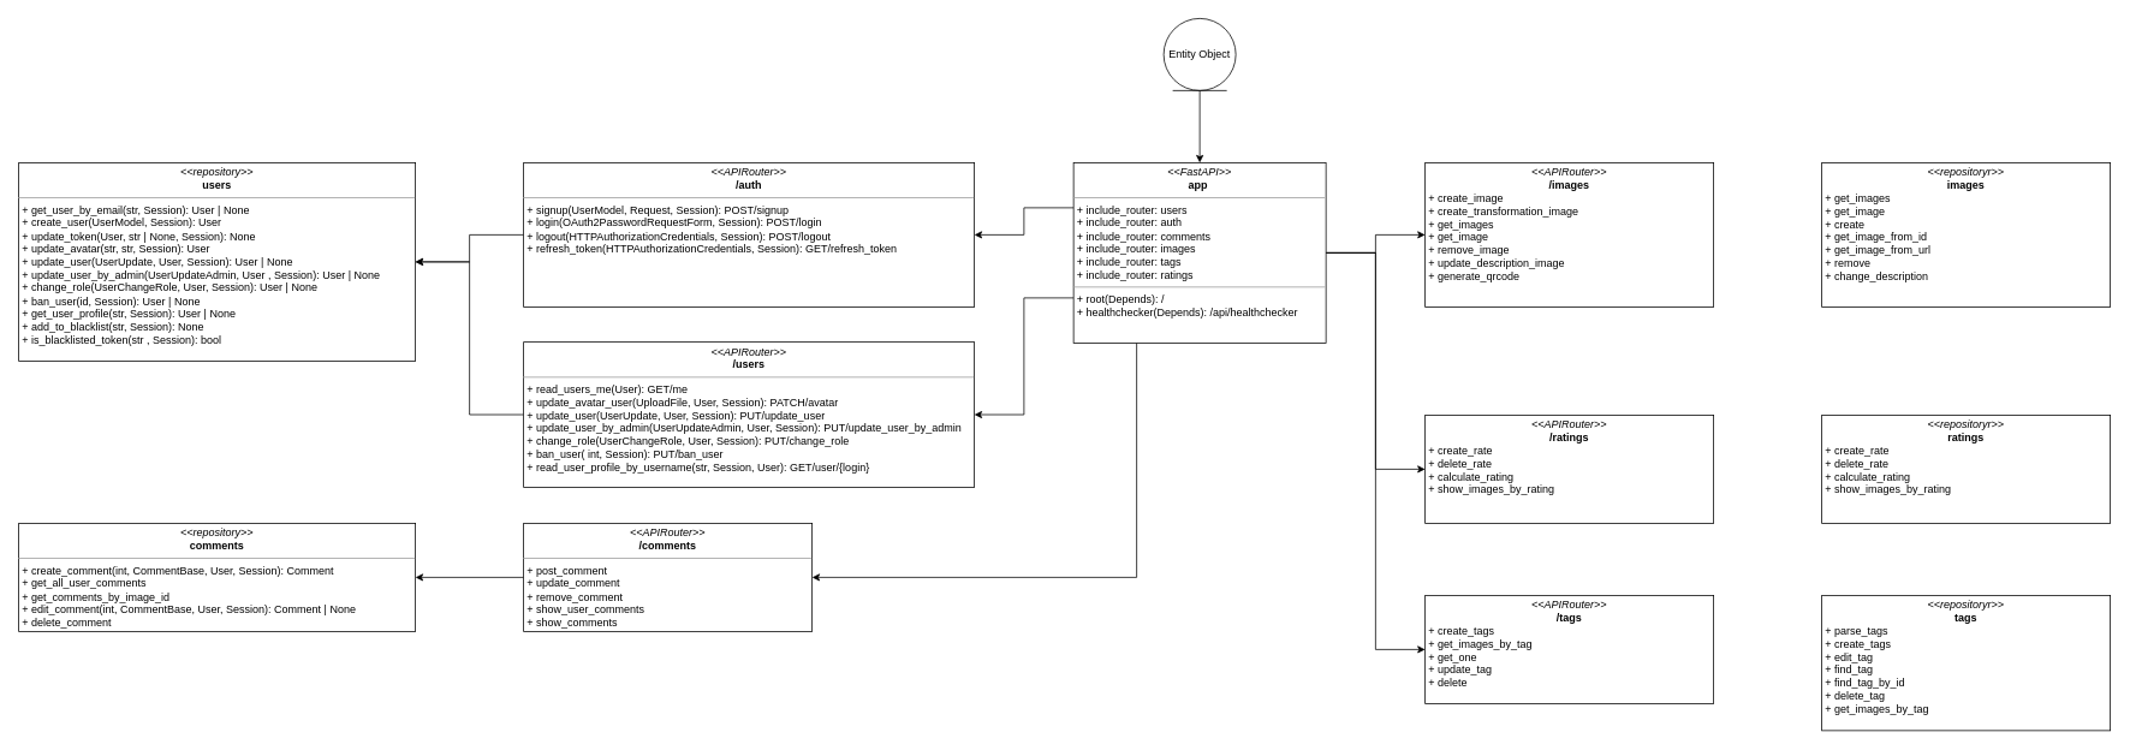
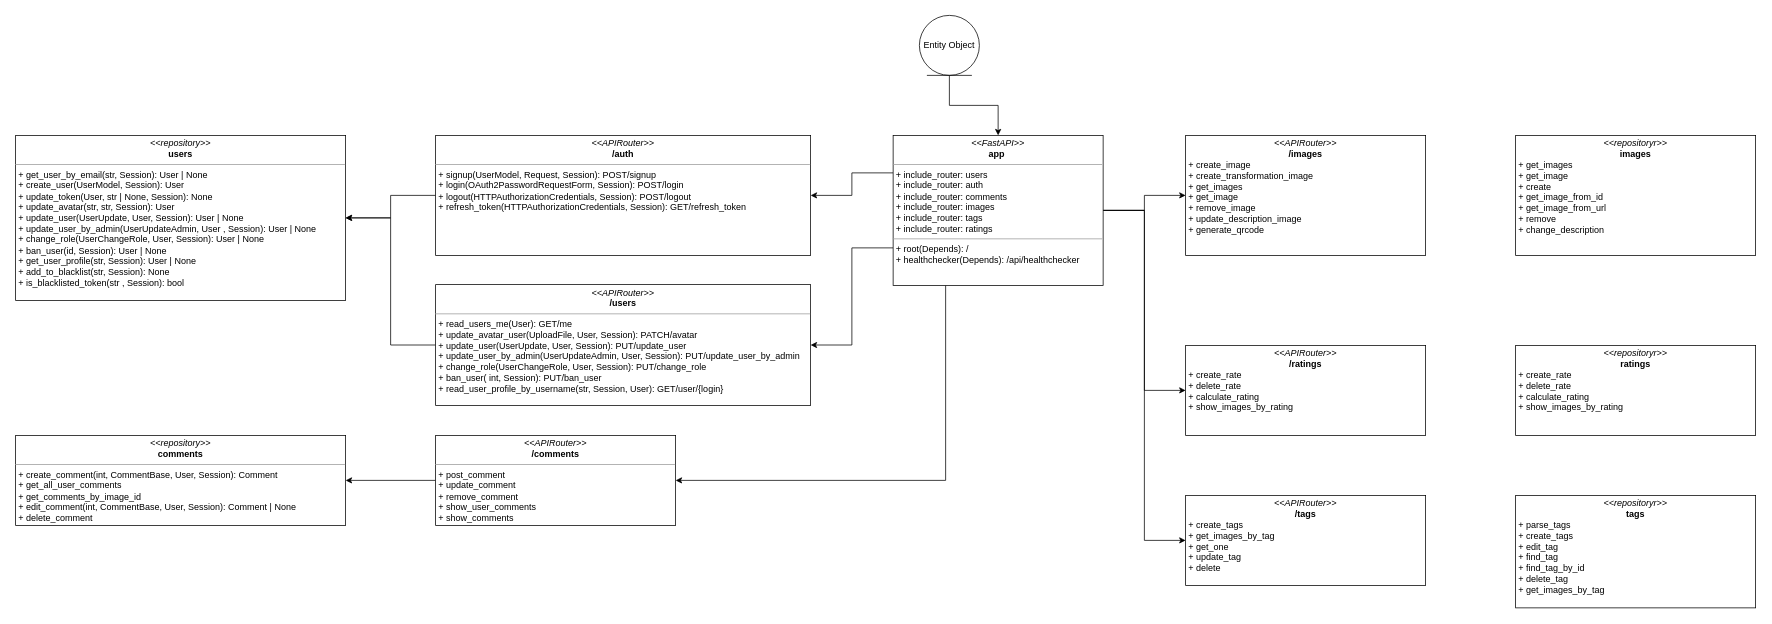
  <mxCell id="0" />
  <mxCell id="1" parent="0" />
  <mxCell id="2" style="edgeStyle=orthogonalEdgeStyle;rounded=0;orthogonalLoop=1;jettySize=auto;html=1;exitX=0.25;exitY=1;exitDx=0;exitDy=0;entryX=1;entryY=0.5;entryDx=0;entryDy=0;" parent="1" source="8" target="16" edge="1"><mxGeometry relative="1" as="geometry" /></mxCell>
  <mxCell id="3" style="edgeStyle=orthogonalEdgeStyle;rounded=0;orthogonalLoop=1;jettySize=auto;html=1;exitX=0;exitY=0.75;exitDx=0;exitDy=0;entryX=1;entryY=0.5;entryDx=0;entryDy=0;" parent="1" source="8" target="10" edge="1"><mxGeometry relative="1" as="geometry" /></mxCell>
  <mxCell id="4" style="edgeStyle=orthogonalEdgeStyle;rounded=0;orthogonalLoop=1;jettySize=auto;html=1;exitX=0;exitY=0.25;exitDx=0;exitDy=0;" parent="1" source="8" target="14" edge="1"><mxGeometry relative="1" as="geometry" /></mxCell>
  <mxCell id="5" style="edgeStyle=orthogonalEdgeStyle;rounded=0;orthogonalLoop=1;jettySize=auto;html=1;exitX=1;exitY=0.5;exitDx=0;exitDy=0;" edge="1" parent="1" source="8" target="19"><mxGeometry relative="1" as="geometry"><mxPoint x="1525" y="420" as="sourcePoint" /></mxGeometry></mxCell>
  <mxCell id="6" style="edgeStyle=orthogonalEdgeStyle;rounded=0;orthogonalLoop=1;jettySize=auto;html=1;entryX=0;entryY=0.5;entryDx=0;entryDy=0;" edge="1" parent="1" source="8" target="20"><mxGeometry relative="1" as="geometry" /></mxCell>
  <mxCell id="7" style="edgeStyle=orthogonalEdgeStyle;rounded=0;orthogonalLoop=1;jettySize=auto;html=1;entryX=0;entryY=0.5;entryDx=0;entryDy=0;" edge="1" parent="1" source="8" target="21"><mxGeometry relative="1" as="geometry" /></mxCell>
  <mxCell id="8" value="&lt;p style=&quot;margin:0px;margin-top:4px;text-align:center;&quot;&gt;&lt;i&gt;&amp;lt;&amp;lt;FastAPI&amp;gt;&amp;gt;&lt;/i&gt;&lt;br&gt;&lt;b&gt;app&amp;nbsp;&lt;/b&gt;&lt;br&gt;&lt;/p&gt;&lt;hr size=&quot;1&quot;&gt;&lt;p style=&quot;margin:0px;margin-left:4px;&quot;&gt;+ include_router: users&lt;br&gt;+ include_router: auth&lt;/p&gt;&lt;p style=&quot;margin:0px;margin-left:4px;&quot;&gt;+ include_router: comments&lt;br&gt;&lt;/p&gt;&lt;p style=&quot;margin:0px;margin-left:4px;&quot;&gt;+ include_router: images&lt;br&gt;&lt;/p&gt;&lt;p style=&quot;margin:0px;margin-left:4px;&quot;&gt;+ include_router: tags&lt;br&gt;&lt;/p&gt;&lt;p style=&quot;margin:0px;margin-left:4px;&quot;&gt;+ include_router:&amp;nbsp;ratings&lt;br&gt;&lt;/p&gt;&lt;hr size=&quot;1&quot;&gt;&lt;p style=&quot;margin:0px;margin-left:4px;&quot;&gt;+ root(Depends): /&lt;br&gt;+ healthchecker(Depends): /api/healthchecker&lt;/p&gt;" style="verticalAlign=top;align=left;overflow=fill;fontSize=12;fontFamily=Helvetica;html=1;rounded=0;shadow=0;comic=0;labelBackgroundColor=none;strokeWidth=1" parent="1" vertex="1"><mxGeometry x="1190" y="180" width="280" height="200" as="geometry" /></mxCell>
  <mxCell id="9" style="edgeStyle=orthogonalEdgeStyle;rounded=0;orthogonalLoop=1;jettySize=auto;html=1;exitX=0;exitY=0.5;exitDx=0;exitDy=0;entryX=1;entryY=0.5;entryDx=0;entryDy=0;" edge="1" parent="1" source="10" target="18"><mxGeometry relative="1" as="geometry" /></mxCell>
  <mxCell id="10" value="&lt;p style=&quot;margin:0px;margin-top:4px;text-align:center;&quot;&gt;&lt;i&gt;&amp;lt;&amp;lt;APIRouter&amp;gt;&amp;gt;&lt;/i&gt;&lt;br&gt;&lt;b&gt;/users&lt;/b&gt;&lt;/p&gt;&lt;hr size=&quot;1&quot;&gt;&lt;p style=&quot;margin:0px;margin-left:4px;&quot;&gt;&lt;/p&gt;&lt;p style=&quot;margin:0px;margin-left:4px;&quot;&gt;+ read_users_me(User): GET/me&lt;br&gt;+ update_avatar_user&lt;span style=&quot;background-color: initial;&quot;&gt;(UploadFile, User, Session): PATCH/avatar&lt;/span&gt;&lt;/p&gt;&lt;p style=&quot;margin:0px;margin-left:4px;&quot;&gt;+ update_user(UserUpdate,&amp;nbsp;User,&amp;nbsp;Session): PUT/update_user&lt;br&gt;&lt;/p&gt;&lt;p style=&quot;margin:0px;margin-left:4px;&quot;&gt;+&amp;nbsp;update_user_by_admin(UserUpdateAdmin, User, Session): PUT/update_user_by_admin&lt;/p&gt;&lt;p style=&quot;margin:0px;margin-left:4px;&quot;&gt;+&amp;nbsp;change_role(UserChangeRole,&amp;nbsp;User, Session): PUT/change_role&lt;/p&gt;&lt;p style=&quot;margin:0px;margin-left:4px;&quot;&gt;+&amp;nbsp;ban_user( int, Session): PUT/ban_user&lt;br&gt;+ read_user_profile_by_username(str,&amp;nbsp;Session, User): GET/user/{login}&lt;/p&gt;&lt;p style=&quot;margin:0px;margin-left:4px;&quot;&gt;&lt;br&gt;&lt;/p&gt;" style="verticalAlign=top;align=left;overflow=fill;fontSize=12;fontFamily=Helvetica;html=1;rounded=0;shadow=0;comic=0;labelBackgroundColor=none;strokeWidth=1" parent="1" vertex="1"><mxGeometry x="580" y="379" width="500" height="161" as="geometry" /></mxCell>
  <mxCell id="11" value="" style="edgeStyle=orthogonalEdgeStyle;rounded=0;orthogonalLoop=1;jettySize=auto;html=1;" edge="1" parent="1" source="12" target="8"><mxGeometry relative="1" as="geometry" /></mxCell>
- <mxCell id="12" value="Entity Object" style="ellipse;shape=umlEntity;whiteSpace=wrap;html=1;" parent="1" vertex="1"><mxGeometry x="1290" y="20" width="80" height="80" as="geometry" /></mxCell>
+ <mxCell id="12" value="Entity Object" style="ellipse;shape=umlEntity;whiteSpace=wrap;html=1;" parent="1" vertex="1"><mxGeometry x="1225" y="20" width="80" height="80" as="geometry" /></mxCell>
  <mxCell id="13" style="edgeStyle=orthogonalEdgeStyle;rounded=0;orthogonalLoop=1;jettySize=auto;html=1;" edge="1" parent="1" source="14" target="18"><mxGeometry relative="1" as="geometry" /></mxCell>
  <mxCell id="14" value="&lt;p style=&quot;margin:0px;margin-top:4px;text-align:center;&quot;&gt;&lt;i&gt;&amp;lt;&amp;lt;APIRouter&amp;gt;&amp;gt;&lt;/i&gt;&lt;br&gt;&lt;span style=&quot;text-align: left;&quot;&gt;&lt;b&gt;/auth&lt;/b&gt;&lt;/span&gt;&lt;br&gt;&lt;/p&gt;&lt;hr size=&quot;1&quot;&gt;&lt;p style=&quot;margin:0px;margin-left:4px;&quot;&gt;&lt;/p&gt;&lt;p style=&quot;margin:0px;margin-left:4px;&quot;&gt;+ signup(UserModel, Request, Session): POST/signup&lt;br&gt;+ login(OAuth2PasswordRequestForm, Session):&amp;nbsp;POST/login&lt;/p&gt;&lt;p style=&quot;margin:0px;margin-left:4px;&quot;&gt;+ logout(HTTPAuthorizationCredentials, Session): POST/logout&lt;br&gt;&lt;/p&gt;&lt;p style=&quot;margin:0px;margin-left:4px;&quot;&gt;+&amp;nbsp;refresh_token(HTTPAuthorizationCredentials, Session): GET/refresh_token&lt;/p&gt;" style="verticalAlign=top;align=left;overflow=fill;fontSize=12;fontFamily=Helvetica;html=1;rounded=0;shadow=0;comic=0;labelBackgroundColor=none;strokeWidth=1" parent="1" vertex="1"><mxGeometry x="580" y="180" width="500" height="160" as="geometry" /></mxCell>
  <mxCell id="15" style="edgeStyle=orthogonalEdgeStyle;rounded=0;orthogonalLoop=1;jettySize=auto;html=1;exitX=0;exitY=0.5;exitDx=0;exitDy=0;" parent="1" source="16" target="17" edge="1"><mxGeometry relative="1" as="geometry" /></mxCell>
  <mxCell id="16" value="&lt;p style=&quot;margin:0px;margin-top:4px;text-align:center;&quot;&gt;&lt;i&gt;&amp;lt;&amp;lt;APIRouter&amp;gt;&amp;gt;&lt;/i&gt;&lt;br&gt;&lt;span style=&quot;text-align: left;&quot;&gt;&lt;b&gt;/comments&lt;/b&gt;&lt;/span&gt;&lt;br&gt;&lt;/p&gt;&lt;hr size=&quot;1&quot;&gt;&lt;p style=&quot;margin:0px;margin-left:4px;&quot;&gt;&lt;/p&gt;&lt;p style=&quot;margin:0px;margin-left:4px;&quot;&gt;+&amp;nbsp;post_comment&lt;br&gt;+&amp;nbsp;update_comment&lt;/p&gt;&lt;p style=&quot;margin:0px;margin-left:4px;&quot;&gt;+&amp;nbsp;remove_comment&lt;/p&gt;&lt;p style=&quot;margin:0px;margin-left:4px;&quot;&gt;+&amp;nbsp;show_user_comments&lt;/p&gt;&lt;p style=&quot;margin:0px;margin-left:4px;&quot;&gt;+ show_comments&lt;br&gt;&lt;/p&gt;" style="verticalAlign=top;align=left;overflow=fill;fontSize=12;fontFamily=Helvetica;html=1;rounded=0;shadow=0;comic=0;labelBackgroundColor=none;strokeWidth=1" parent="1" vertex="1"><mxGeometry x="580" y="580" width="320" height="120" as="geometry" /></mxCell>
  <mxCell id="17" value="&lt;p style=&quot;margin:0px;margin-top:4px;text-align:center;&quot;&gt;&lt;i&gt;&amp;lt;&amp;lt;repository&amp;gt;&amp;gt;&lt;/i&gt;&lt;br&gt;&lt;span style=&quot;text-align: left;&quot;&gt;&lt;b&gt;comments&lt;/b&gt;&lt;/span&gt;&lt;br&gt;&lt;/p&gt;&lt;hr size=&quot;1&quot;&gt;&lt;p style=&quot;margin:0px;margin-left:4px;&quot;&gt;&lt;/p&gt;&lt;p style=&quot;margin:0px;margin-left:4px;&quot;&gt;+ create_comment(int, CommentBase, User, Session):&amp;nbsp;Comment&lt;/p&gt;&lt;p style=&quot;margin:0px;margin-left:4px;&quot;&gt;+&amp;nbsp;get_all_user_comments&lt;/p&gt;&lt;p style=&quot;margin:0px;margin-left:4px;&quot;&gt;+ get_comments_by_image_id&lt;br&gt;+ edit_comment(int, CommentBase, User, Session): Comment | None&lt;/p&gt;&lt;p style=&quot;margin:0px;margin-left:4px;&quot;&gt;+ delete_comment&lt;br&gt;&lt;/p&gt;" style="verticalAlign=top;align=left;overflow=fill;fontSize=12;fontFamily=Helvetica;html=1;rounded=0;shadow=0;comic=0;labelBackgroundColor=none;strokeWidth=1" parent="1" vertex="1"><mxGeometry x="20" y="580" width="440" height="120" as="geometry" /></mxCell>
  <mxCell id="18" value="&lt;p style=&quot;margin:0px;margin-top:4px;text-align:center;&quot;&gt;&lt;i&gt;&amp;lt;&amp;lt;repository&amp;gt;&amp;gt;&lt;/i&gt;&lt;br&gt;&lt;span style=&quot;text-align: left;&quot;&gt;&lt;b&gt;users&lt;/b&gt;&lt;/span&gt;&lt;br&gt;&lt;/p&gt;&lt;hr size=&quot;1&quot;&gt;&lt;p style=&quot;margin:0px;margin-left:4px;&quot;&gt;&lt;/p&gt;&lt;p style=&quot;margin:0px;margin-left:4px;&quot;&gt;+ get_user_by_email(str, Session):&amp;nbsp;User&amp;nbsp;| None&lt;/p&gt;&lt;p style=&quot;margin:0px;margin-left:4px;&quot;&gt;+&amp;nbsp;create_user(UserModel, Session): User&lt;/p&gt;&lt;p style=&quot;margin:0px;margin-left:4px;&quot;&gt;+ update_token(User, str | None, Session): None&lt;br&gt;+ update_avatar(str, str, Session): User&lt;/p&gt;&lt;p style=&quot;margin:0px;margin-left:4px;&quot;&gt;+ update_user(UserUpdate, User, Session): User | None&lt;br&gt;&lt;/p&gt;&lt;p style=&quot;margin:0px;margin-left:4px;&quot;&gt;+&amp;nbsp;update_user_by_admin(UserUpdateAdmin, User , Session): User | None&lt;/p&gt;&lt;p style=&quot;margin:0px;margin-left:4px;&quot;&gt;+ change_role(UserChangeRole, User, Session): User | None&lt;/p&gt;&lt;p style=&quot;margin:0px;margin-left:4px;&quot;&gt;+&amp;nbsp;ban_user(id, Session): User | None&lt;/p&gt;&lt;p style=&quot;margin:0px;margin-left:4px;&quot;&gt;+&amp;nbsp;get_user_profile(str, Session): User | None&lt;/p&gt;&lt;p style=&quot;margin:0px;margin-left:4px;&quot;&gt;+&amp;nbsp;add_to_blacklist(str, Session): None&lt;/p&gt;&lt;p style=&quot;margin:0px;margin-left:4px;&quot;&gt;+&amp;nbsp;is_blacklisted_token(str , Session): bool&lt;/p&gt;" style="verticalAlign=top;align=left;overflow=fill;fontSize=12;fontFamily=Helvetica;html=1;rounded=0;shadow=0;comic=0;labelBackgroundColor=none;strokeWidth=1" vertex="1" parent="1"><mxGeometry x="20" y="180" width="440" height="220" as="geometry" /></mxCell>
  <mxCell id="19" value="&lt;p style=&quot;margin:0px;margin-top:4px;text-align:center;&quot;&gt;&lt;i&gt;&amp;lt;&amp;lt;APIRouter&amp;gt;&amp;gt;&lt;/i&gt;&lt;br&gt;&lt;/p&gt;&lt;b&gt;&lt;div style=&quot;text-align: center;&quot;&gt;&lt;b style=&quot;background-color: initial;&quot;&gt;/images&lt;/b&gt;&lt;/div&gt;&lt;/b&gt;&lt;p style=&quot;margin:0px;margin-left:4px;&quot;&gt;&lt;/p&gt;&lt;p style=&quot;margin:0px;margin-left:4px;&quot;&gt;+&amp;nbsp;create_image&lt;br&gt;+&amp;nbsp;create_transformation_image&lt;/p&gt;&lt;p style=&quot;margin:0px;margin-left:4px;&quot;&gt;+&amp;nbsp;get_images&lt;/p&gt;&lt;p style=&quot;margin:0px;margin-left:4px;&quot;&gt;+&amp;nbsp;get_image&lt;/p&gt;&lt;p style=&quot;margin:0px;margin-left:4px;&quot;&gt;+&amp;nbsp;remove_image&lt;/p&gt;&lt;p style=&quot;margin:0px;margin-left:4px;&quot;&gt;+&amp;nbsp;update_description_image&lt;/p&gt;&lt;p style=&quot;margin:0px;margin-left:4px;&quot;&gt;+&amp;nbsp;generate_qrcode&lt;/p&gt;" style="verticalAlign=top;align=left;overflow=fill;fontSize=12;fontFamily=Helvetica;html=1;rounded=0;shadow=0;comic=0;labelBackgroundColor=none;strokeWidth=1" vertex="1" parent="1"><mxGeometry x="1580" y="180" width="320" height="160" as="geometry" /></mxCell>
  <mxCell id="20" value="&lt;p style=&quot;margin:0px;margin-top:4px;text-align:center;&quot;&gt;&lt;i&gt;&amp;lt;&amp;lt;APIRouter&amp;gt;&amp;gt;&lt;/i&gt;&lt;br&gt;&lt;/p&gt;&lt;b&gt;&lt;div style=&quot;text-align: center;&quot;&gt;&lt;b style=&quot;background-color: initial;&quot;&gt;/ratings&lt;/b&gt;&lt;/div&gt;&lt;/b&gt;&lt;p style=&quot;margin:0px;margin-left:4px;&quot;&gt;&lt;/p&gt;&lt;p style=&quot;margin:0px;margin-left:4px;&quot;&gt;+&amp;nbsp;create_rate&lt;br&gt;+&amp;nbsp;delete_rate&lt;/p&gt;&lt;p style=&quot;margin:0px;margin-left:4px;&quot;&gt;+&amp;nbsp;calculate_rating&lt;/p&gt;&lt;p style=&quot;margin:0px;margin-left:4px;&quot;&gt;+&amp;nbsp;show_images_by_rating&lt;/p&gt;" style="verticalAlign=top;align=left;overflow=fill;fontSize=12;fontFamily=Helvetica;html=1;rounded=0;shadow=0;comic=0;labelBackgroundColor=none;strokeWidth=1" vertex="1" parent="1"><mxGeometry x="1580" y="460" width="320" height="120" as="geometry" /></mxCell>
  <mxCell id="21" value="&lt;p style=&quot;margin:0px;margin-top:4px;text-align:center;&quot;&gt;&lt;i&gt;&amp;lt;&amp;lt;APIRouter&amp;gt;&amp;gt;&lt;/i&gt;&lt;br&gt;&lt;/p&gt;&lt;b&gt;&lt;div style=&quot;text-align: center;&quot;&gt;&lt;b style=&quot;background-color: initial;&quot;&gt;/tags&lt;/b&gt;&lt;/div&gt;&lt;/b&gt;&lt;p style=&quot;margin:0px;margin-left:4px;&quot;&gt;&lt;/p&gt;&lt;p style=&quot;margin:0px;margin-left:4px;&quot;&gt;+&amp;nbsp;create_tags&lt;br&gt;+&amp;nbsp;get_images_by_tag&lt;/p&gt;&lt;p style=&quot;margin:0px;margin-left:4px;&quot;&gt;+&amp;nbsp;get_one&lt;/p&gt;&lt;p style=&quot;margin:0px;margin-left:4px;&quot;&gt;+&amp;nbsp;update_tag&lt;/p&gt;&lt;p style=&quot;margin:0px;margin-left:4px;&quot;&gt;+&amp;nbsp;delete&lt;/p&gt;" style="verticalAlign=top;align=left;overflow=fill;fontSize=12;fontFamily=Helvetica;html=1;rounded=0;shadow=0;comic=0;labelBackgroundColor=none;strokeWidth=1" vertex="1" parent="1"><mxGeometry x="1580" y="660" width="320" height="120" as="geometry" /></mxCell>
  <mxCell id="22" value="&lt;p style=&quot;margin:0px;margin-top:4px;text-align:center;&quot;&gt;&lt;i&gt;&amp;lt;&amp;lt;repositoryr&amp;gt;&amp;gt;&lt;/i&gt;&lt;br&gt;&lt;/p&gt;&lt;b&gt;&lt;div style=&quot;text-align: center;&quot;&gt;&lt;b style=&quot;background-color: initial;&quot;&gt;images&lt;/b&gt;&lt;/div&gt;&lt;/b&gt;&lt;p style=&quot;margin:0px;margin-left:4px;&quot;&gt;&lt;/p&gt;&lt;p style=&quot;margin:0px;margin-left:4px;&quot;&gt;+&amp;nbsp;get_images&lt;br&gt;+&amp;nbsp;get_image&lt;/p&gt;&lt;p style=&quot;margin:0px;margin-left:4px;&quot;&gt;+&amp;nbsp;create&lt;/p&gt;&lt;p style=&quot;margin:0px;margin-left:4px;&quot;&gt;+&amp;nbsp;get_image_from_id&lt;/p&gt;&lt;p style=&quot;margin:0px;margin-left:4px;&quot;&gt;+&amp;nbsp;get_image_from_url&lt;/p&gt;&lt;p style=&quot;margin:0px;margin-left:4px;&quot;&gt;+&amp;nbsp;remove&lt;/p&gt;&lt;p style=&quot;margin:0px;margin-left:4px;&quot;&gt;+&amp;nbsp;change_description&lt;/p&gt;" style="verticalAlign=top;align=left;overflow=fill;fontSize=12;fontFamily=Helvetica;html=1;rounded=0;shadow=0;comic=0;labelBackgroundColor=none;strokeWidth=1" vertex="1" parent="1"><mxGeometry x="2020" y="180" width="320" height="160" as="geometry" /></mxCell>
  <mxCell id="23" value="&lt;p style=&quot;margin:0px;margin-top:4px;text-align:center;&quot;&gt;&lt;i&gt;&amp;lt;&amp;lt;repositoryr&amp;gt;&amp;gt;&lt;/i&gt;&lt;br&gt;&lt;/p&gt;&lt;b&gt;&lt;div style=&quot;text-align: center;&quot;&gt;&lt;b style=&quot;background-color: initial;&quot;&gt;ratings&lt;/b&gt;&lt;/div&gt;&lt;/b&gt;&lt;p style=&quot;margin:0px;margin-left:4px;&quot;&gt;&lt;/p&gt;&lt;p style=&quot;margin:0px;margin-left:4px;&quot;&gt;+&amp;nbsp;create_rate&lt;br&gt;+&amp;nbsp;delete_rate&lt;/p&gt;&lt;p style=&quot;margin:0px;margin-left:4px;&quot;&gt;+&amp;nbsp;calculate_rating&lt;/p&gt;&lt;p style=&quot;margin:0px;margin-left:4px;&quot;&gt;+&amp;nbsp;show_images_by_rating&lt;/p&gt;" style="verticalAlign=top;align=left;overflow=fill;fontSize=12;fontFamily=Helvetica;html=1;rounded=0;shadow=0;comic=0;labelBackgroundColor=none;strokeWidth=1" vertex="1" parent="1"><mxGeometry x="2020" y="460" width="320" height="120" as="geometry" /></mxCell>
  <mxCell id="24" value="&lt;p style=&quot;margin:0px;margin-top:4px;text-align:center;&quot;&gt;&lt;i&gt;&amp;lt;&amp;lt;repositoryr&amp;gt;&amp;gt;&lt;/i&gt;&lt;br&gt;&lt;/p&gt;&lt;b&gt;&lt;div style=&quot;text-align: center;&quot;&gt;&lt;b style=&quot;background-color: initial;&quot;&gt;tags&lt;/b&gt;&lt;/div&gt;&lt;/b&gt;&lt;p style=&quot;margin:0px;margin-left:4px;&quot;&gt;&lt;/p&gt;&lt;p style=&quot;margin:0px;margin-left:4px;&quot;&gt;+&amp;nbsp;parse_tags&lt;br&gt;+&amp;nbsp;create_tags&lt;/p&gt;&lt;p style=&quot;margin:0px;margin-left:4px;&quot;&gt;+&amp;nbsp;edit_tag&lt;/p&gt;&lt;p style=&quot;margin:0px;margin-left:4px;&quot;&gt;+&amp;nbsp;find_tag&lt;/p&gt;&lt;p style=&quot;margin:0px;margin-left:4px;&quot;&gt;+&amp;nbsp;find_tag_by_id&lt;/p&gt;&lt;p style=&quot;margin:0px;margin-left:4px;&quot;&gt;+&amp;nbsp;delete_tag&lt;/p&gt;&lt;p style=&quot;margin:0px;margin-left:4px;&quot;&gt;+&amp;nbsp;get_images_by_tag&lt;/p&gt;" style="verticalAlign=top;align=left;overflow=fill;fontSize=12;fontFamily=Helvetica;html=1;rounded=0;shadow=0;comic=0;labelBackgroundColor=none;strokeWidth=1" vertex="1" parent="1"><mxGeometry x="2020" y="660" width="320" height="150" as="geometry" /></mxCell>
